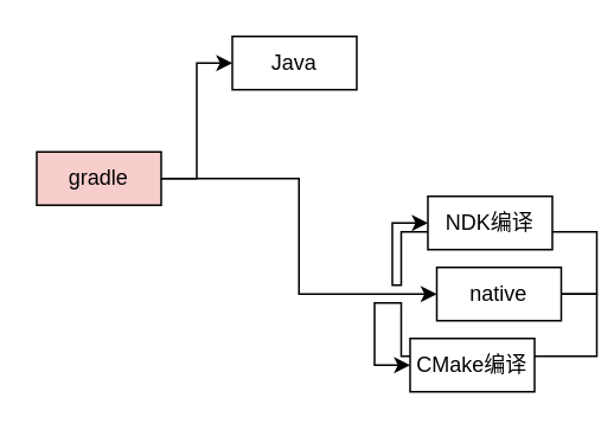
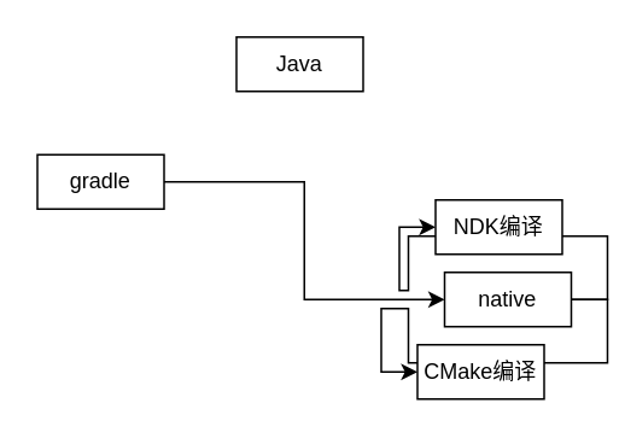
  <mxCell id="0" />
  <mxCell id="1" parent="0" />
- <mxCell id="2" style="edgeStyle=orthogonalEdgeStyle;rounded=0;orthogonalLoop=1;jettySize=auto;html=1;exitX=1;exitY=0.5;exitDx=0;exitDy=0;entryX=0;entryY=0.5;entryDx=0;entryDy=0;" edge="1" parent="1" source="4" target="5"><mxGeometry relative="1" as="geometry" /></mxCell>
  <mxCell id="3" style="edgeStyle=orthogonalEdgeStyle;rounded=0;orthogonalLoop=1;jettySize=auto;html=1;exitX=1;exitY=0.5;exitDx=0;exitDy=0;entryX=0;entryY=0.5;entryDx=0;entryDy=0;" edge="1" parent="1" source="4" target="8"><mxGeometry relative="1" as="geometry" /></mxCell>
- <mxCell id="4" value="gradle" style="rounded=0;whiteSpace=wrap;html=1;fillColor=#f8cecc;" vertex="1" parent="1"><mxGeometry y="85" width="70" height="30" as="geometry" x="20" /></mxCell>
+ <mxCell id="4" value="gradle" style="rounded=0;whiteSpace=wrap;html=1;" vertex="1" parent="1"><mxGeometry y="85" width="70" height="30" as="geometry" x="20" /></mxCell>
  <mxCell id="5" value="Java" style="rounded=0;whiteSpace=wrap;html=1;" vertex="1" parent="1"><mxGeometry x="130" y="20" width="70" height="30" as="geometry" /></mxCell>
  <mxCell id="6" style="edgeStyle=orthogonalEdgeStyle;rounded=0;orthogonalLoop=1;jettySize=auto;html=1;exitX=1;exitY=0.5;exitDx=0;exitDy=0;entryX=0;entryY=0.5;entryDx=0;entryDy=0;" edge="1" parent="1" source="8" target="9"><mxGeometry relative="1" as="geometry" /></mxCell>
  <mxCell id="7" style="edgeStyle=orthogonalEdgeStyle;rounded=0;orthogonalLoop=1;jettySize=auto;html=1;exitX=1;exitY=0.5;exitDx=0;exitDy=0;entryX=0;entryY=0.5;entryDx=0;entryDy=0;" edge="1" parent="1" source="8" target="10"><mxGeometry relative="1" as="geometry" /></mxCell>
  <mxCell id="8" value="native" style="rounded=0;whiteSpace=wrap;html=1;" vertex="1" parent="1"><mxGeometry x="245" y="150" width="70" height="30" as="geometry" /></mxCell>
  <mxCell id="9" value="NDK编译" style="rounded=0;whiteSpace=wrap;html=1;" vertex="1" parent="1"><mxGeometry x="240" y="110" width="70" height="30" as="geometry" /></mxCell>
  <mxCell id="10" value="CMake编译" style="rounded=0;whiteSpace=wrap;html=1;" vertex="1" parent="1"><mxGeometry x="230" y="190" width="70" height="30" as="geometry" /></mxCell>
